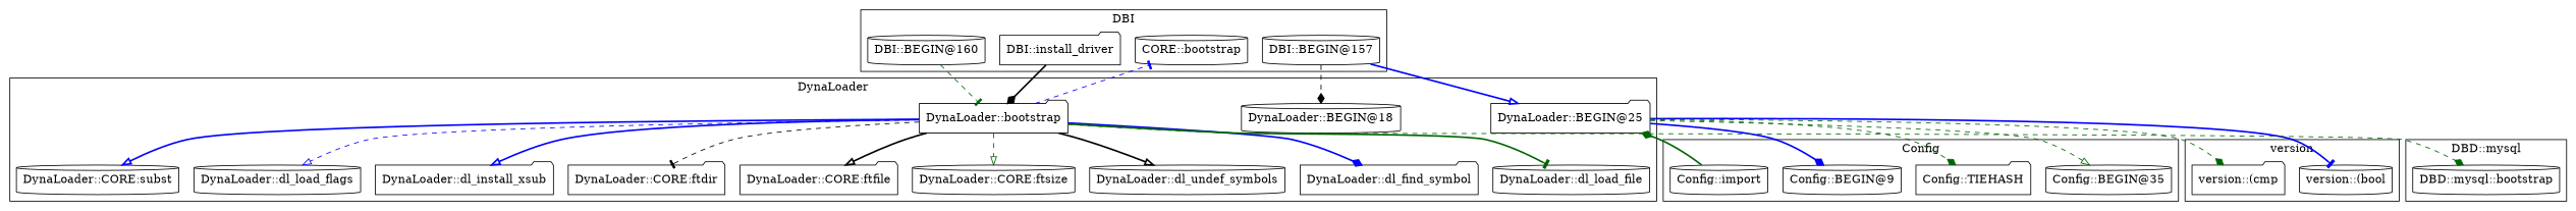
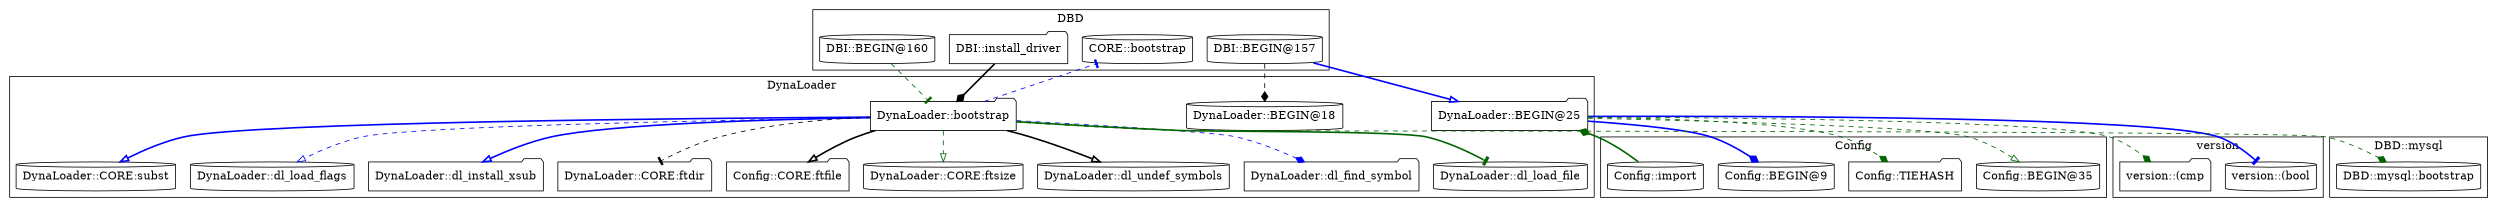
  digraph {
    node [shape=cylinder]
    edge [arrowhead=onormal color=darkgreen style=bold]
-   "DynaLoader::CORE:ftfile" [shape=folder]
+   "DynaLoader::CORE:ftfile" [shape=folder label="Config::CORE:ftfile"]
    "DynaLoader::CORE:ftsize"
    "DynaLoader::dl_undef_symbols"
    "DynaLoader::BEGIN@25" [shape=folder]
    "DynaLoader::dl_find_symbol" [shape=folder]
    "DynaLoader::dl_load_file"
    "DynaLoader::CORE:subst"
    "DynaLoader::dl_load_flags"
    "DynaLoader::BEGIN@18"
    "DynaLoader::dl_install_xsub" [shape=folder]
    "DynaLoader::CORE:ftdir" [shape=folder]
    "DynaLoader::bootstrap" [shape=folder]
    "Config::BEGIN@35"
    "Config::TIEHASH" [shape=folder]
    "Config::BEGIN@9"
    "Config::import"
    "DBI::install_driver" [shape=folder]
    "DBI::BEGIN@160"
    "DBI::BEGIN@157"
    n20 [label="CORE::bootstrap"]
    "DBD::mysql::bootstrap"
    "version::(bool"
    "version::(cmp" [shape=folder]
    subgraph cluster_1 {
      label=DynaLoader
      "DynaLoader::CORE:ftfile"
      "DynaLoader::CORE:ftsize"
      "DynaLoader::dl_undef_symbols"
      "DynaLoader::BEGIN@25"
      "DynaLoader::dl_find_symbol"
      "DynaLoader::dl_load_file"
      "DynaLoader::CORE:subst"
      "DynaLoader::dl_load_flags"
      "DynaLoader::BEGIN@18"
      "DynaLoader::dl_install_xsub"
      "DynaLoader::CORE:ftdir"
      "DynaLoader::bootstrap"
    }
    subgraph cluster_2 {
      label=Config
      "Config::BEGIN@35"
      "Config::TIEHASH"
      "Config::BEGIN@9"
      "Config::import"
    }
    subgraph cluster_3 {
-     label=DBI
+     label=DBD
      "DBI::install_driver"
      "DBI::BEGIN@160"
      "DBI::BEGIN@157"
      n20
    }
    subgraph cluster_4 {
      label="DBD::mysql"
      "DBD::mysql::bootstrap"
    }
    subgraph cluster_5 {
      label=version
      "version::(bool"
      "version::(cmp"
    }
    "DynaLoader::BEGIN@25" -> "Config::BEGIN@35" [style=dashed]
    "DynaLoader::BEGIN@25" -> "Config::TIEHASH" [arrowhead=diamond style=dashed]
    "DynaLoader::BEGIN@25" -> "Config::BEGIN@9" [arrowhead=diamond color=blue]
    "DynaLoader::BEGIN@25" -> "version::(bool" [arrowhead=tee color=blue]
    "DynaLoader::BEGIN@25" -> "version::(cmp" [arrowhead=diamond style=dashed]
    "DynaLoader::bootstrap" -> "DynaLoader::CORE:ftfile" [color=black]
    "DynaLoader::bootstrap" -> "DynaLoader::CORE:ftsize" [style=dashed]
    "DynaLoader::bootstrap" -> "DynaLoader::dl_undef_symbols" [color=black]
-   "DynaLoader::bootstrap" -> "DynaLoader::dl_find_symbol" [arrowhead=diamond color=blue]
+   "DynaLoader::bootstrap" -> "DynaLoader::dl_find_symbol" [arrowhead=diamond color=blue style=dashed]
    "DynaLoader::bootstrap" -> "DynaLoader::dl_load_file" [arrowhead=tee]
    "DynaLoader::bootstrap" -> "DynaLoader::CORE:subst" [color=blue]
    "DynaLoader::bootstrap" -> "DynaLoader::dl_load_flags" [color=blue style=dashed]
    "DynaLoader::bootstrap" -> "DynaLoader::dl_install_xsub" [color=blue]
    "DynaLoader::bootstrap" -> "DynaLoader::CORE:ftdir" [arrowhead=tee color=black style=dashed]
    "DynaLoader::bootstrap" -> n20 [arrowhead=tee color=blue style=dashed]
    "DynaLoader::bootstrap" -> "DBD::mysql::bootstrap" [arrowhead=diamond style=dashed]
    "Config::import" -> "DynaLoader::BEGIN@25" [arrowhead=diamond]
    "DBI::install_driver" -> "DynaLoader::bootstrap" [arrowhead=diamond color=black]
    "DBI::BEGIN@160" -> "DynaLoader::bootstrap" [arrowhead=tee style=dashed]
    "DBI::BEGIN@157" -> "DynaLoader::BEGIN@25" [color=blue]
    "DBI::BEGIN@157" -> "DynaLoader::BEGIN@18" [arrowhead=diamond color=black style=dashed]
  }
